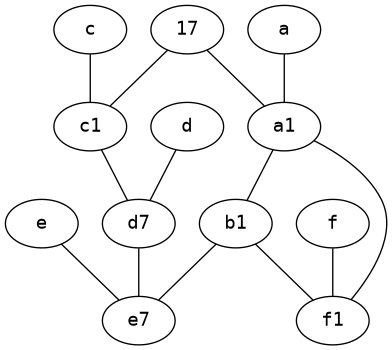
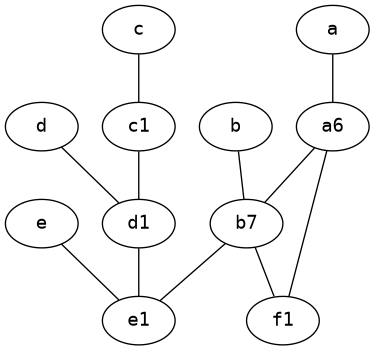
  graph {
    fontname="DejaVu Sans Mono"
    node [fontname="DejaVu Sans Mono" labelfontsize=50]
    edge [fontname="DejaVu Sans Mono"]
-   d1 [label=d7]
-   e1 [label=e7]
+   d1
+   e1
    d
    e
-   b1
+   b
+   b1 [label=b7]
    f1
    c
    c1
-   f
-   a1
-   17
+   a1 [label=a6]
    a
    d1 -- e1
    d -- d1
    e -- e1
+   b -- b1
    b1 -- e1
    b1 -- f1
    c -- c1
    c1 -- d1
-   f -- f1
    a1 -- b1
    a1 -- f1
-   17 -- c1
-   17 -- a1
    a -- a1
  }
